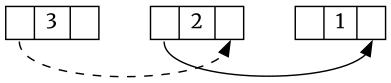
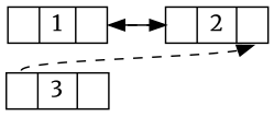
  digraph {
    fontname=Merriweather
    rankdir=LR
    node [fontname=Merriweather shape=record]
    edge [fontname=Merriweather headport=f2 style=dashed tailport=f1]
    n1 [height=.1 label="{<f1>|1|<f2>}"]
    n2 [height=.1 label="{<f1>|2|<f2>}"]
    n3 [height=.1 label="{<f1>|3|<f2>}"]
+   n1 -> n2 [headport=f1 tailport=f2]
    n2 -> n1 [style=solid]
    n3 -> n2
  }
